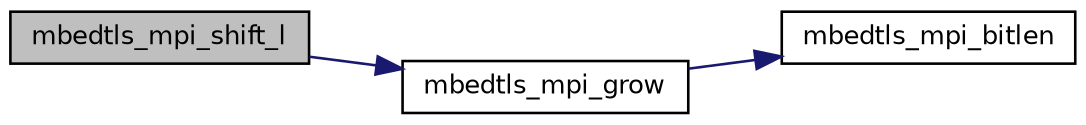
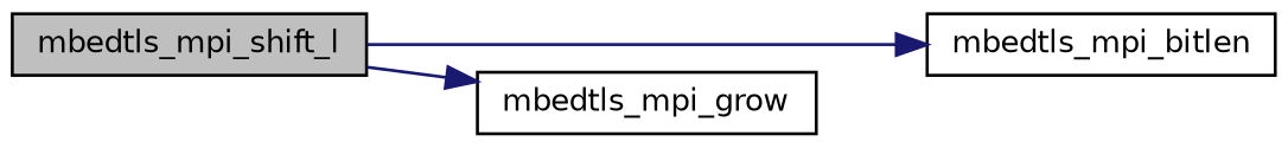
  digraph {
    rankdir=LR
    node [color=black fillcolor=white fontname=Helvetica fontsize=10 shape=record style=filled]
    edge [color=midnightblue fontname=Helvetica fontsize=10 labelfontname=Helvetica labelfontsize=10 style=solid]
    n1 [fillcolor=grey75 fontcolor=black height=0.2 label=mbedtls_mpi_shift_l width=0.4]
    n2 [height=0.2 label=mbedtls_mpi_bitlen width=0.4]
    n3 [height=0.2 label=mbedtls_mpi_grow width=0.4]
-   n3 -> n2
+   n1 -> n2
    n1 -> n3
  }
